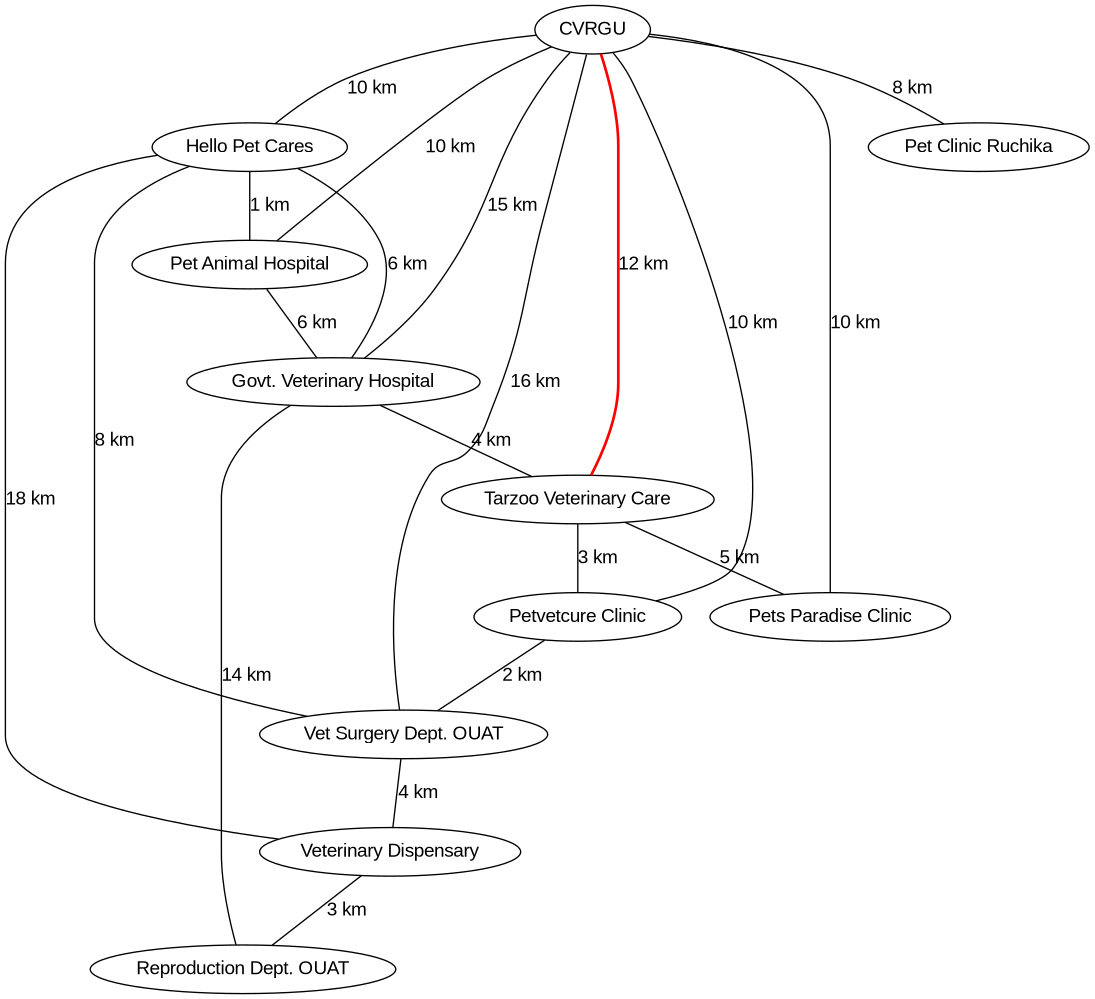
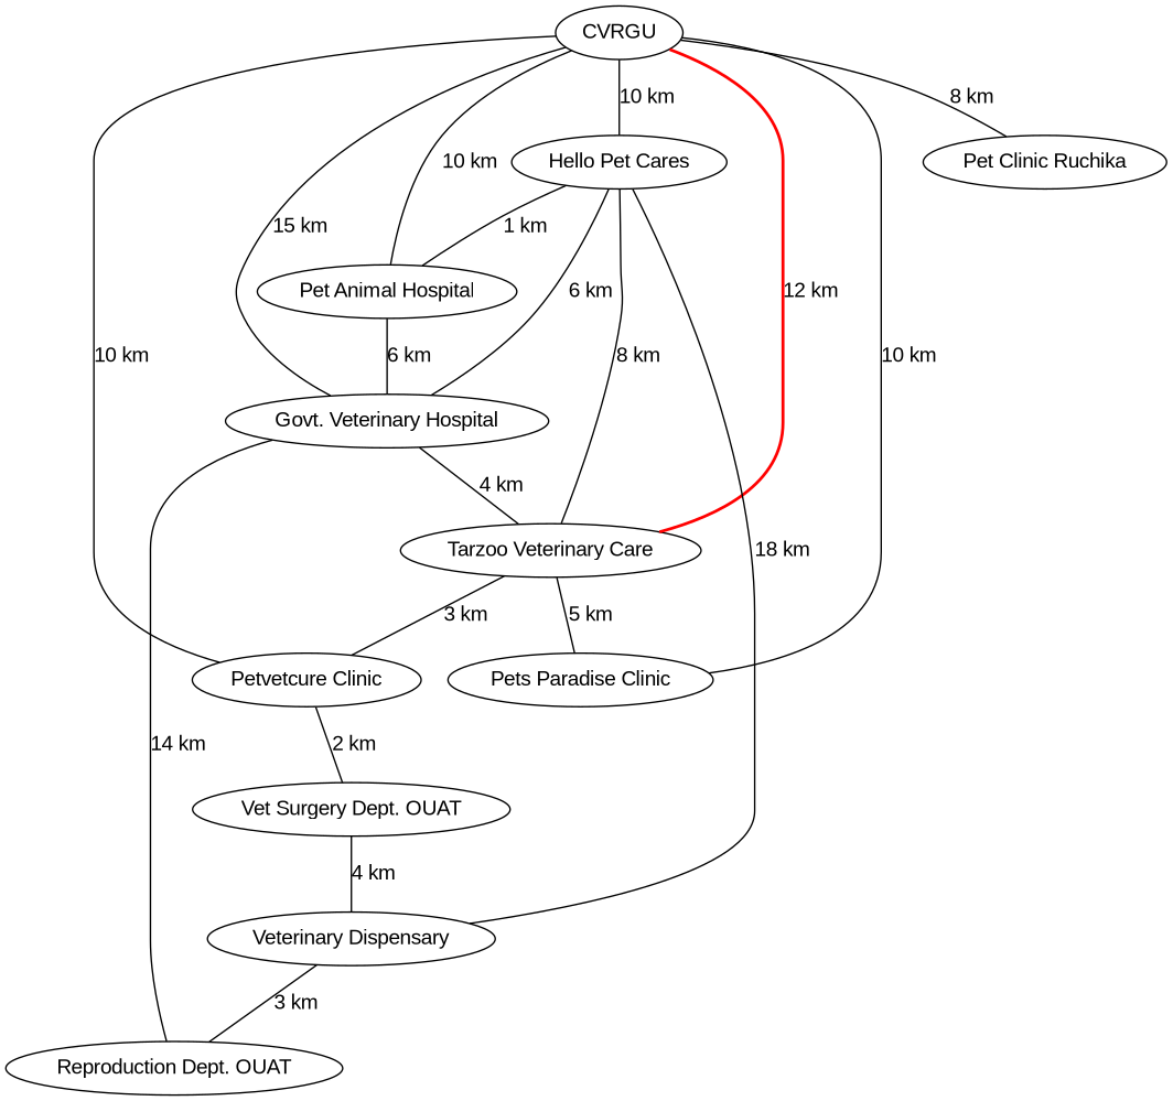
  graph {
    fontname="Liberation Sans"
    node [fontname="Liberation Sans"]
    edge [fontname="Liberation Sans"]
    n1 [label=CVRGU]
    n2 [label="Hello Pet Cares"]
    n3 [label="Pet Animal Hospital"]
    n4 [label="Govt. Veterinary Hospital"]
    n5 [label="Tarzoo Veterinary Care"]
    n6 [label="Petvetcure Clinic"]
    n7 [label="Vet Surgery Dept. OUAT"]
    n8 [label="Pets Paradise Clinic"]
    n9 [label="Pet Clinic Ruchika"]
    n10 [label="Veterinary Dispensary"]
    n11 [label="Reproduction Dept. OUAT"]
    n1 -- n2 [label="10 km"]
    n1 -- n3 [label="10 km"]
    n1 -- n4 [label="15 km"]
    n1 -- n5 [color=red label="12 km" penwidth=2.0]
    n1 -- n6 [label="10 km"]
-   n1 -- n7 [label="16 km"]
    n1 -- n8 [label="10 km"]
    n1 -- n9 [label="8 km"]
    n2 -- n3 [label="1 km"]
    n2 -- n4 [label="6 km"]
-   n2 -- n7 [label="8 km"]
+   n2 -- n5 [label="8 km"]
    n2 -- n10 [label="18 km"]
    n3 -- n4 [label="6 km"]
    n4 -- n5 [label="4 km"]
    n4 -- n11 [label="14 km"]
    n5 -- n6 [label="3 km"]
    n5 -- n8 [label="5 km"]
    n6 -- n7 [label="2 km"]
    n7 -- n10 [label="4 km"]
    n10 -- n11 [label="3 km"]
  }
